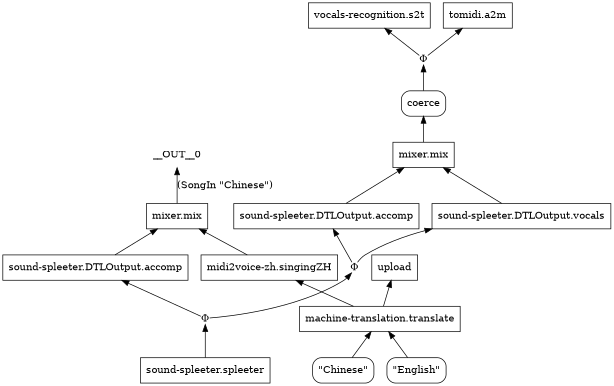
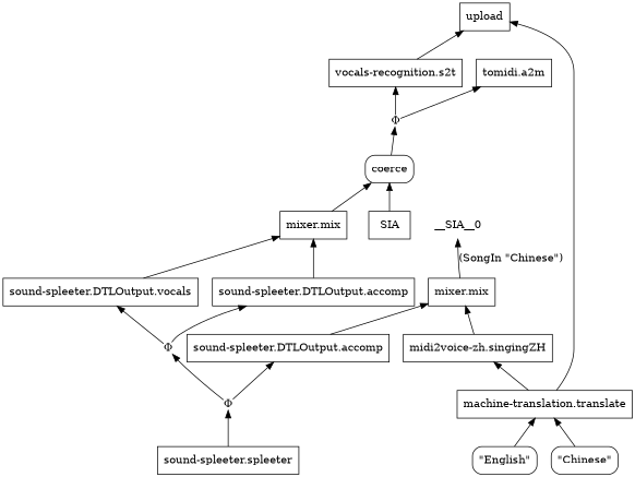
  digraph {
    rankdir=BT
    node [shape=box]
    n1 [label="sound-spleeter.spleeter"]
    n2 [label="Φ" shape=plain]
-   __OUT__0 [shape=none]
+   __OUT__0 [shape=none label=__SIA__0]
    n4 [label="sound-spleeter.DTLOutput.accomp"]
    n5 [label="Φ" shape=plain]
    n6 [label="mixer.mix"]
    n7 [label="sound-spleeter.DTLOutput.accomp"]
    n8 [label="sound-spleeter.DTLOutput.vocals"]
    n9 [label="Φ" shape=plain]
    n10 [label="vocals-recognition.s2t"]
    n11 [label="tomidi.a2m"]
    n12 [label=upload]
    n13 [label="midi2voice-zh.singingZH"]
    n14 [label="machine-translation.translate"]
    n15 [label="\"English\"" style=rounded]
    n16 [label="\"Chinese\"" style=rounded]
    n17 [label=coerce style=rounded]
+   n18 [label=SIA]
    n19 [label="mixer.mix"]
    n1 -> n2
    n2 -> n4
    n2 -> n5
    n4 -> n6
    n5 -> n7
    n5 -> n8
    n6 -> __OUT__0 [label="(SongIn \"Chinese\")"]
    n7 -> n19
    n8 -> n19
    n9 -> n10
    n9 -> n11
+   n10 -> n12
    n13 -> n6
    n14 -> n12
    n14 -> n13
    n15 -> n14
    n16 -> n14
    n17 -> n9
+   n18 -> n17
    n19 -> n17
  }
